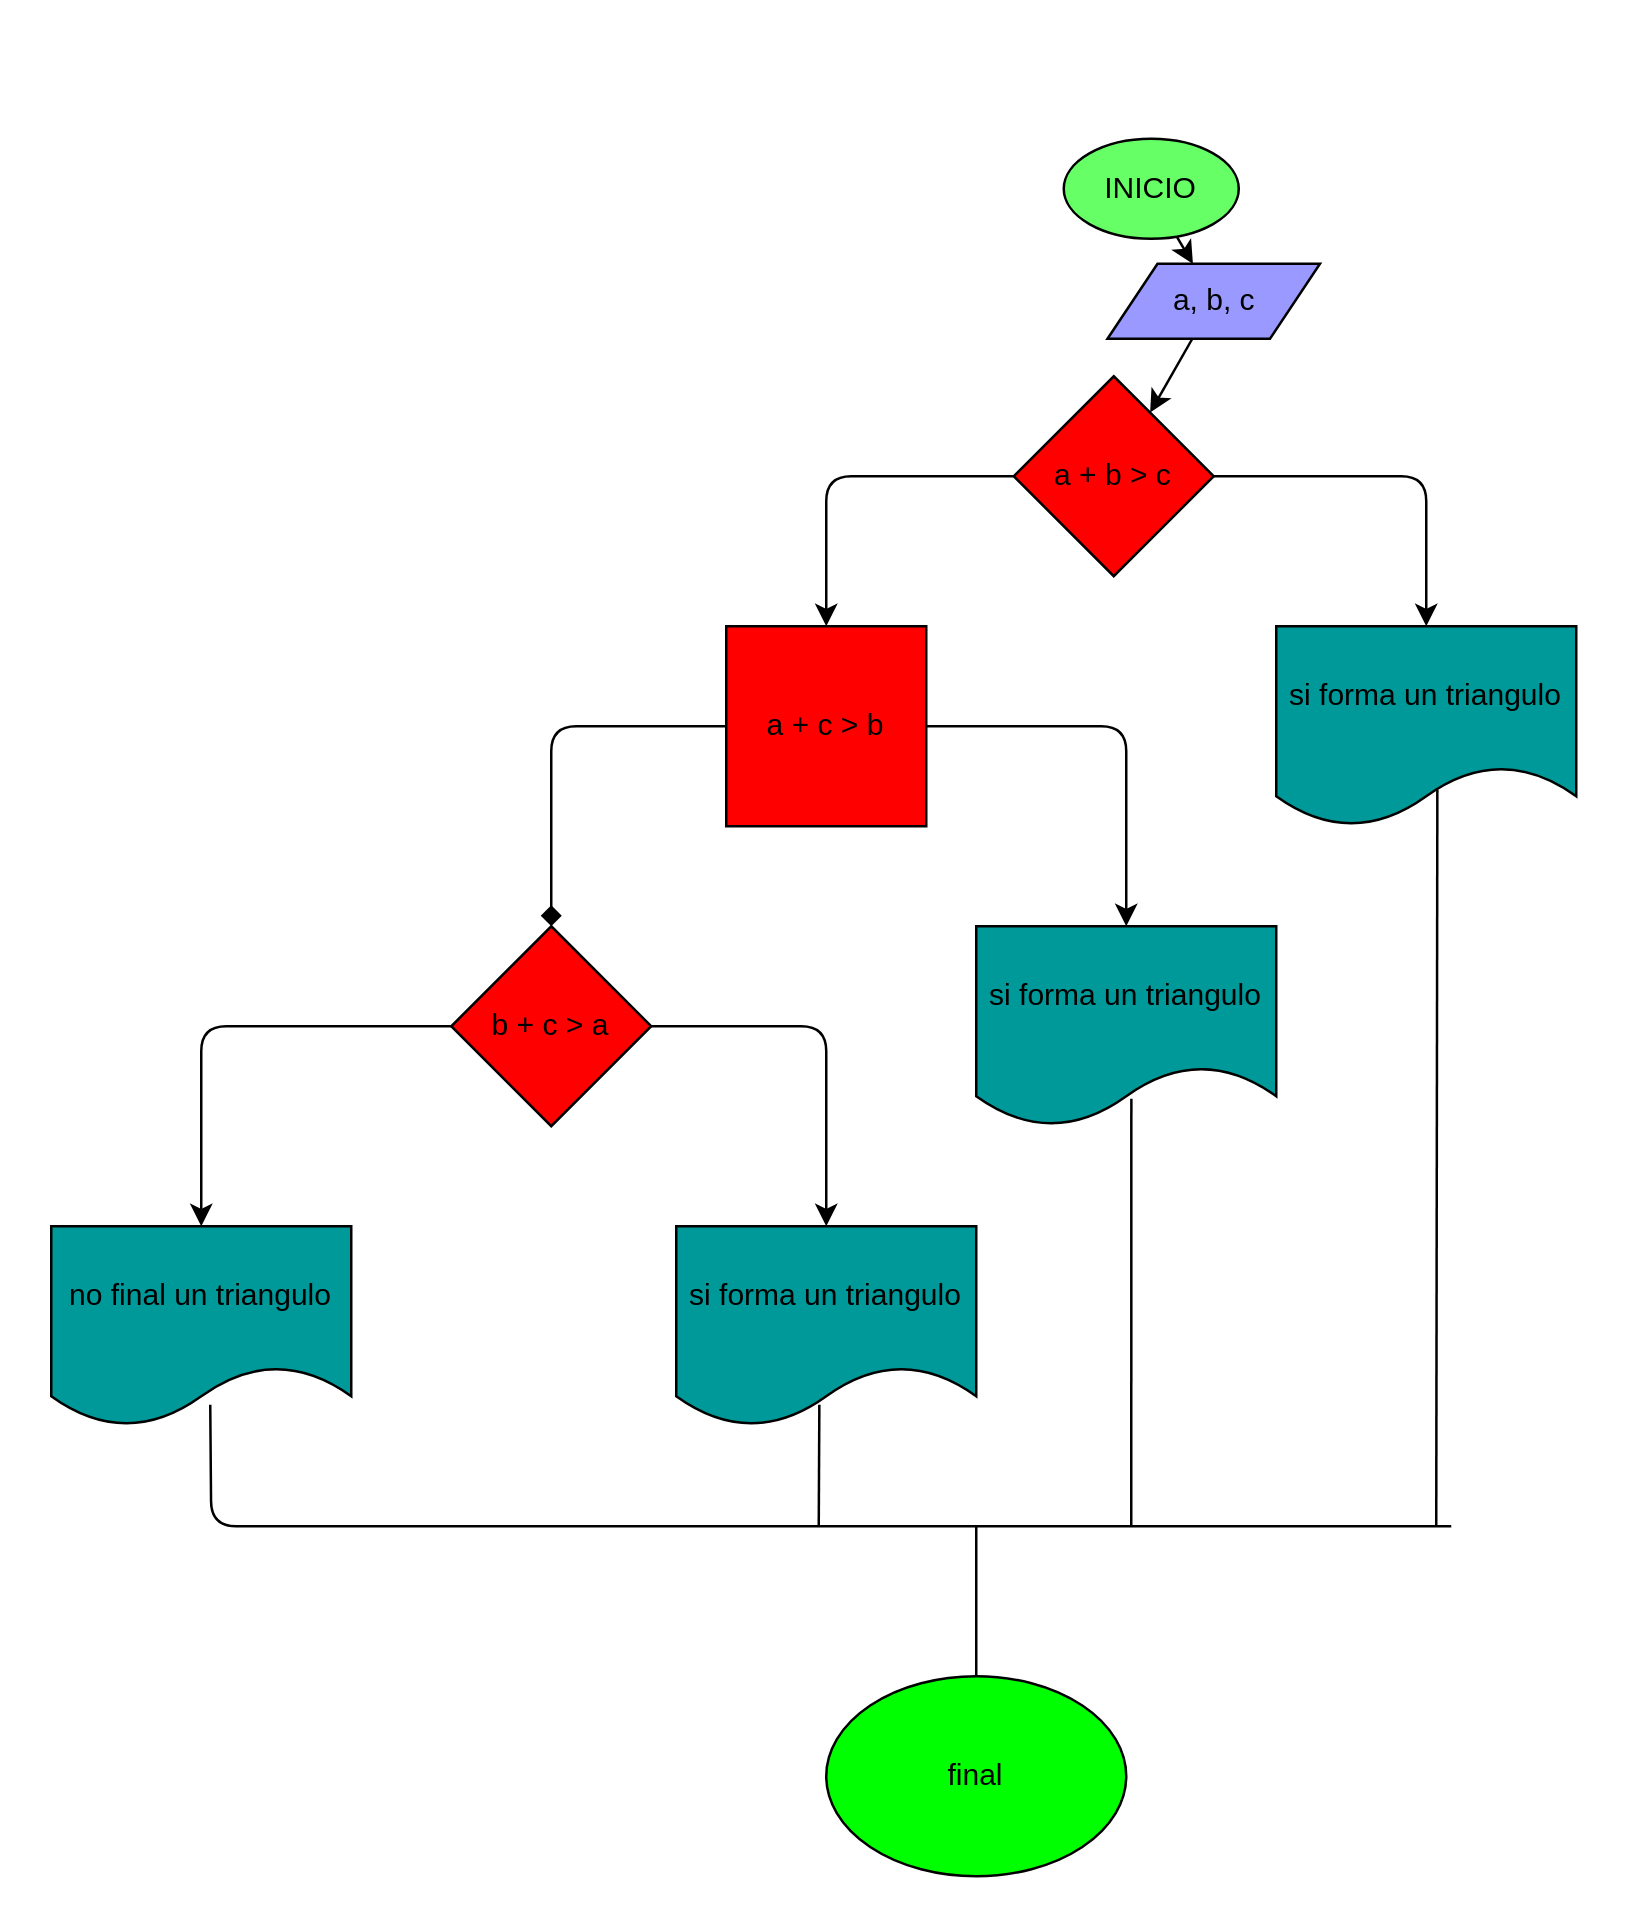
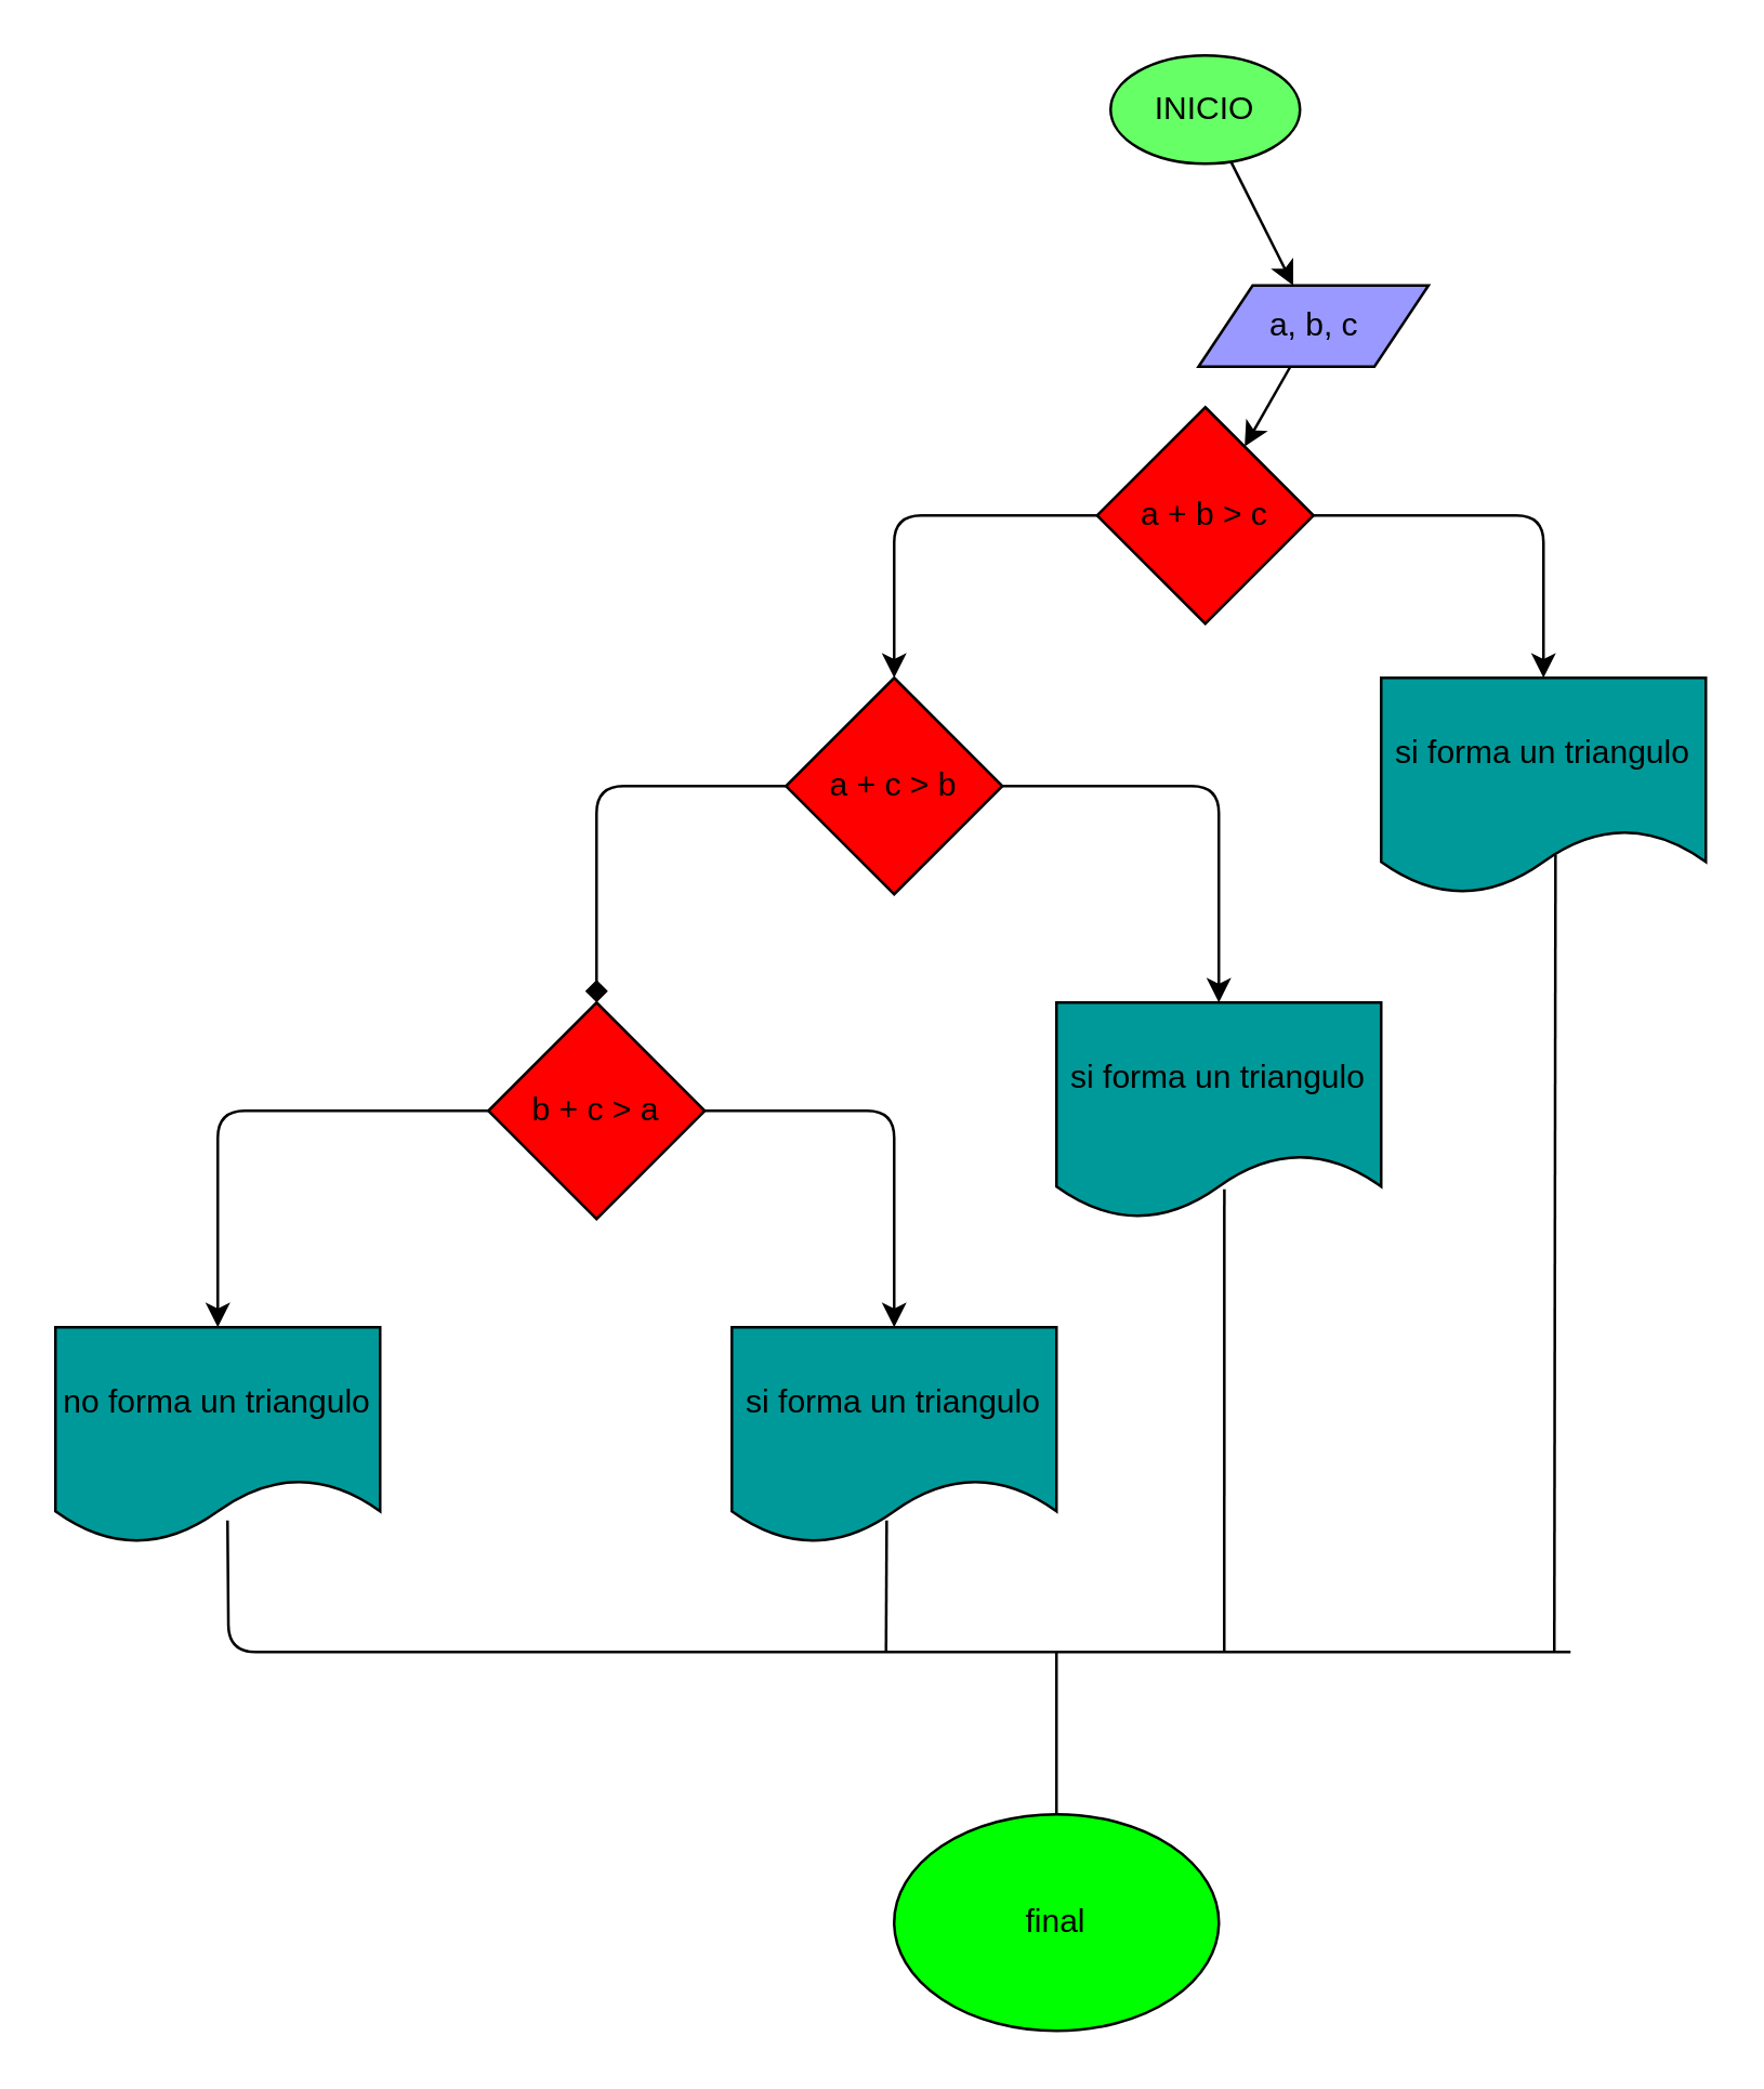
  <mxCell id="0" />
  <mxCell id="1" parent="0" />
  <mxCell id="2" value="" style="edgeStyle=none;html=1;" parent="1" source="3" target="5" edge="1"><mxGeometry relative="1" as="geometry" /></mxCell>
- <mxCell id="3" value="INICIO" style="ellipse;whiteSpace=wrap;html=1;fillColor=#66FF66;" parent="1" vertex="1"><mxGeometry x="425" y="55" width="70" height="40" as="geometry" /></mxCell>
+ <mxCell id="3" value="INICIO" style="ellipse;whiteSpace=wrap;html=1;fillColor=#66FF66;" parent="1" vertex="1"><mxGeometry x="410" y="20" width="70" height="40" as="geometry" /></mxCell>
  <mxCell id="4" value="" style="edgeStyle=none;html=1;" edge="1" parent="1" source="5" target="8"><mxGeometry relative="1" as="geometry" /></mxCell>
  <mxCell id="5" value="a, b, c" style="shape=parallelogram;perimeter=parallelogramPerimeter;whiteSpace=wrap;html=1;fixedSize=1;fillColor=#9999FF;" parent="1" vertex="1"><mxGeometry x="442.5" y="105" width="85" height="30" as="geometry" /></mxCell>
  <mxCell id="6" style="edgeStyle=none;html=1;entryX=0.5;entryY=0;entryDx=0;entryDy=0;" edge="1" parent="1" source="8" target="12"><mxGeometry relative="1" as="geometry"><mxPoint x="330" y="240" as="targetPoint" /><Array as="points"><mxPoint x="330" y="190" /></Array></mxGeometry></mxCell>
  <mxCell id="7" style="edgeStyle=none;html=1;entryX=0.5;entryY=0;entryDx=0;entryDy=0;" edge="1" parent="1" source="8" target="9"><mxGeometry relative="1" as="geometry"><Array as="points"><mxPoint x="570" y="190" /></Array></mxGeometry></mxCell>
  <mxCell id="8" value="a + b &amp;gt; c" style="rhombus;whiteSpace=wrap;html=1;fillColor=#FF0000;" vertex="1" parent="1"><mxGeometry x="405" y="150" width="80" height="80" as="geometry" /></mxCell>
  <mxCell id="9" value="si forma un triangulo" style="shape=document;whiteSpace=wrap;html=1;boundedLbl=1;fillColor=#009999;" vertex="1" parent="1"><mxGeometry x="510" y="250" width="120" height="80" as="geometry" /></mxCell>
  <mxCell id="10" style="edgeStyle=none;html=1;entryX=0.5;entryY=0;entryDx=0;entryDy=0;endArrow=diamond;" edge="1" parent="1" source="12" target="16"><mxGeometry relative="1" as="geometry"><Array as="points"><mxPoint x="220" y="290" /></Array></mxGeometry></mxCell>
  <mxCell id="11" style="edgeStyle=none;html=1;entryX=0.5;entryY=0;entryDx=0;entryDy=0;" edge="1" parent="1" source="12" target="13"><mxGeometry relative="1" as="geometry"><Array as="points"><mxPoint x="450" y="290" /></Array></mxGeometry></mxCell>
- <mxCell id="12" value="a + c &amp;gt; b" style="whiteSpace=wrap;html=1;fillColor=#FF0000;rounded=0;" vertex="1" parent="1"><mxGeometry x="290" y="250" width="80" height="80" as="geometry" /></mxCell>
+ <mxCell id="12" value="a + c &amp;gt; b" style="rhombus;whiteSpace=wrap;html=1;fillColor=#FF0000;" vertex="1" parent="1"><mxGeometry x="290" y="250" width="80" height="80" as="geometry" /></mxCell>
  <mxCell id="13" value="si forma un triangulo" style="shape=document;whiteSpace=wrap;html=1;boundedLbl=1;fillColor=#009999;" vertex="1" parent="1"><mxGeometry x="390" y="370" width="120" height="80" as="geometry" /></mxCell>
  <mxCell id="14" style="edgeStyle=none;html=1;entryX=0.5;entryY=0;entryDx=0;entryDy=0;" edge="1" parent="1" source="16" target="18"><mxGeometry relative="1" as="geometry"><Array as="points"><mxPoint x="80" y="410" /></Array></mxGeometry></mxCell>
  <mxCell id="15" style="edgeStyle=none;html=1;entryX=0.5;entryY=0;entryDx=0;entryDy=0;" edge="1" parent="1" source="16" target="17"><mxGeometry relative="1" as="geometry"><Array as="points"><mxPoint x="330" y="410" /></Array></mxGeometry></mxCell>
  <mxCell id="16" value="b + c &amp;gt; a" style="rhombus;whiteSpace=wrap;html=1;fillColor=#FF0000;" vertex="1" parent="1"><mxGeometry x="180" y="370" width="80" height="80" as="geometry" /></mxCell>
  <mxCell id="17" value="si forma un triangulo" style="shape=document;whiteSpace=wrap;html=1;boundedLbl=1;fillColor=#009999;" vertex="1" parent="1"><mxGeometry x="270" y="490" width="120" height="80" as="geometry" /></mxCell>
- <mxCell id="18" value="no final un triangulo" style="shape=document;whiteSpace=wrap;html=1;boundedLbl=1;fillColor=#009999;" vertex="1" parent="1"><mxGeometry x="20" y="490" width="120" height="80" as="geometry" /></mxCell>
+ <mxCell id="18" value="no forma un triangulo" style="shape=document;whiteSpace=wrap;html=1;boundedLbl=1;fillColor=#009999;" vertex="1" parent="1"><mxGeometry x="20" y="490" width="120" height="80" as="geometry" /></mxCell>
  <mxCell id="19" value="final" style="ellipse;whiteSpace=wrap;html=1;fillColor=#00FF00;" vertex="1" parent="1"><mxGeometry x="330" y="670" width="120" height="80" as="geometry" /></mxCell>
  <mxCell id="20" value="" style="endArrow=none;html=1;exitX=0.53;exitY=0.893;exitDx=0;exitDy=0;exitPerimeter=0;" edge="1" parent="1" source="18"><mxGeometry width="50" height="50" relative="1" as="geometry"><mxPoint x="90" y="600" as="sourcePoint" /><mxPoint x="580" y="610" as="targetPoint" /><Array as="points"><mxPoint x="84" y="610" /></Array></mxGeometry></mxCell>
  <mxCell id="21" value="" style="endArrow=none;html=1;exitX=0.477;exitY=0.893;exitDx=0;exitDy=0;exitPerimeter=0;" edge="1" parent="1" source="17"><mxGeometry width="50" height="50" relative="1" as="geometry"><mxPoint x="310" y="500" as="sourcePoint" /><mxPoint x="327" y="610" as="targetPoint" /></mxGeometry></mxCell>
  <mxCell id="22" value="" style="endArrow=none;html=1;exitX=0.517;exitY=0.863;exitDx=0;exitDy=0;exitPerimeter=0;" edge="1" parent="1" source="13"><mxGeometry width="50" height="50" relative="1" as="geometry"><mxPoint x="310" y="500" as="sourcePoint" /><mxPoint x="452" y="610" as="targetPoint" /></mxGeometry></mxCell>
  <mxCell id="23" value="" style="endArrow=none;html=1;exitX=0.537;exitY=0.818;exitDx=0;exitDy=0;exitPerimeter=0;" edge="1" parent="1" source="9"><mxGeometry width="50" height="50" relative="1" as="geometry"><mxPoint x="310" y="500" as="sourcePoint" /><mxPoint x="574" y="610" as="targetPoint" /></mxGeometry></mxCell>
  <mxCell id="24" value="" style="endArrow=none;html=1;" edge="1" parent="1" source="19"><mxGeometry width="50" height="50" relative="1" as="geometry"><mxPoint x="310" y="500" as="sourcePoint" /><mxPoint x="390" y="610" as="targetPoint" /></mxGeometry></mxCell>
